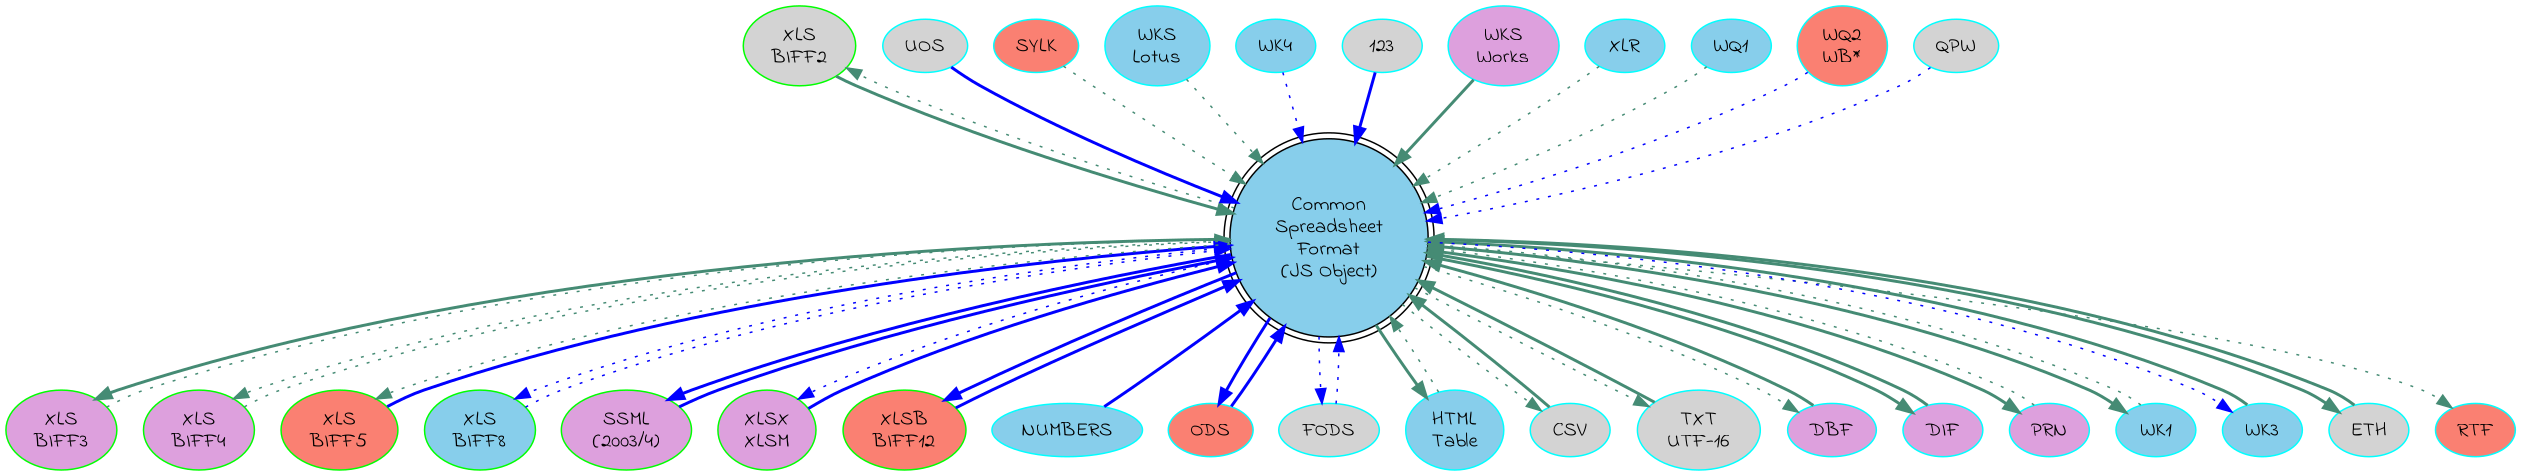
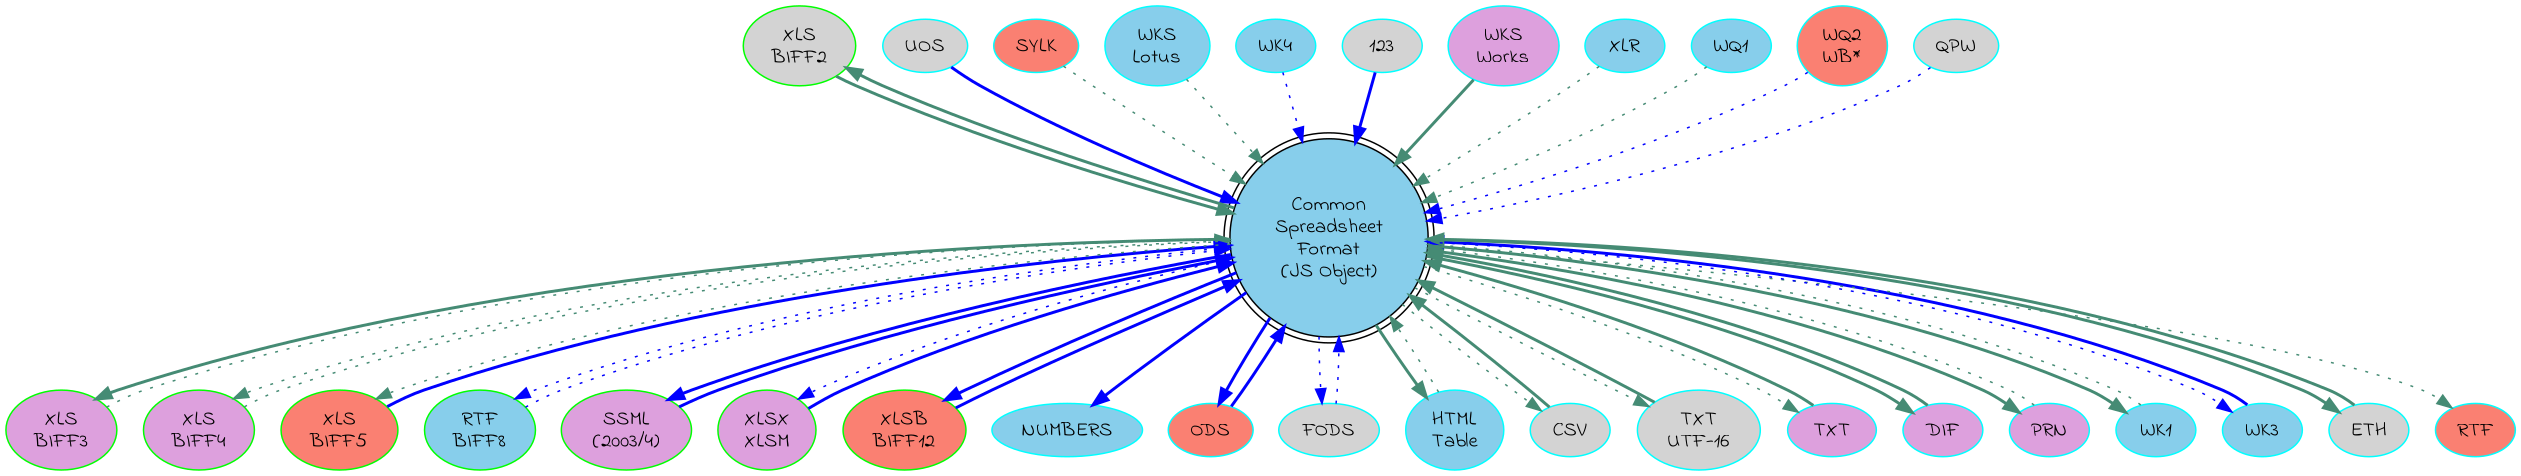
  digraph {
    mindist=0.1
    node [color=cyan fillcolor=skyblue fontname="Indie Flower" style=filled]
    edge [color=aquamarine4 style=bold]
    n1 [color="#00FF00" fillcolor=lightgrey label="XLS\nBIFF2"]
    n2 [color="#00FF00" fillcolor=plum label="XLS\nBIFF3"]
    n3 [color="#00FF00" fillcolor=plum label="XLS\nBIFF4"]
    n4 [color="#00FF00" fillcolor=salmon label="XLS\nBIFF5"]
-   n5 [color="#00FF00" label="XLS\nBIFF8"]
+   n5 [color="#00FF00" label="RTF\nBIFF8"]
    n6 [color="#00FF00" fillcolor=plum label="SSML\n(2003/4)"]
    n7 [color="#00FF00" fillcolor=plum label="XLSX\nXLSM"]
    n8 [color="#00FF00" fillcolor=salmon label="XLSB\nBIFF12"]
    n9 [label=NUMBERS]
    n10 [fillcolor=salmon label=ODS]
    n11 [fillcolor=lightgrey label=FODS]
    n12 [fillcolor=lightgrey label=UOS]
    n13 [label="HTML\nTable"]
    n14 [fillcolor=lightgrey label=CSV]
    n15 [fillcolor=lightgrey label="TXT\nUTF-16"]
-   n16 [fillcolor=plum label=DBF]
+   n16 [fillcolor=plum label=TXT]
    n17 [fillcolor=plum label=DIF]
    n18 [fillcolor=salmon label=SYLK]
    n19 [fillcolor=plum label=PRN]
    n20 [fillcolor=salmon label=RTF]
    n21 [label=WK1]
    n22 [label="WKS\nLotus"]
    n23 [label=WK3]
    n24 [label=WK4]
    n25 [fillcolor=lightgrey label=123]
    n26 [fillcolor=plum label="WKS\nWorks"]
    n27 [label=XLR]
    n28 [label=WQ1]
    n29 [fillcolor=salmon label="WQ2\nWB*"]
    n30 [fillcolor=lightgrey label=QPW]
    n31 [fillcolor=lightgrey label=ETH]
    n32 [label="Common\nSpreadsheet\nFormat\n(JS Object)" shape=doublecircle color=""]
    subgraph sub_1 {
      n1
      n2
      n3
      n4
      n5
      n6
      n7
      n8
    }
    subgraph sub_2 {
      n9
      n10
      n11
      n12
      n13
      n14
      n15
      n16
      n17
      n18
      n19
      n20
      n21
      n22
      n23
      n24
      n25
      n26
      n27
      n28
      n29
      n30
      n31
    }
    subgraph sub_3 {
      n4
      n5
      n6
      n7
      n8
      n9
      n10
      n11
      n12
      n23
      n24
      n25
      n29
      n30
      n32
    }
    subgraph sub_4 {
      n1
      n2
      n3
      n13
      n14
      n15
      n16
      n17
      n18
      n19
      n20
      n21
      n22
      n26
      n27
      n28
      n31
      n32
    }
    n1 -> n32
    n2 -> n32 [style=dotted]
    n3 -> n32 [style=dotted]
    n4 -> n32 [color=blue]
    n5 -> n32 [color=blue style=dotted]
    n6 -> n32 [color=blue]
    n7 -> n32 [color=blue]
    n8 -> n32 [color=blue]
-   n9 -> n32 [color=blue]
+   n32 -> n9 [color=blue]
    n10 -> n32 [color=blue]
    n11 -> n32 [color=blue style=dotted]
    n12 -> n32 [color=blue]
    n13 -> n32 [style=dotted]
    n14 -> n32
    n15 -> n32
    n16 -> n32
    n17 -> n32
    n18 -> n32 [style=dotted]
    n19 -> n32 [style=dotted]
    n21 -> n32 [style=dotted]
    n22 -> n32 [style=dotted]
-   n23 -> n32
+   n23 -> n32 [color=blue]
    n24 -> n32 [color=blue style=dotted]
    n25 -> n32 [color=blue]
    n26 -> n32
    n27 -> n32 [style=dotted]
    n28 -> n32 [style=dotted]
    n29 -> n32 [color=blue style=dotted]
    n30 -> n32 [color=blue style=dotted]
    n31 -> n32
-   n32 -> n1 [style=dotted]
+   n32 -> n1
    n32 -> n2
    n32 -> n3 [style=dotted]
    n32 -> n4 [style=dotted]
    n32 -> n5 [color=blue style=dotted]
    n32 -> n6 [color=blue]
    n32 -> n7 [color=blue style=dotted]
    n32 -> n8 [color=blue]
    n32 -> n10 [color=blue]
    n32 -> n11 [color=blue style=dotted]
    n32 -> n13
    n32 -> n14 [style=dotted]
    n32 -> n15 [style=dotted]
    n32 -> n16 [style=dotted]
    n32 -> n17
    n32 -> n19
    n32 -> n20 [style=dotted]
    n32 -> n21
    n32 -> n23 [color=blue style=dotted]
    n32 -> n31
  }
